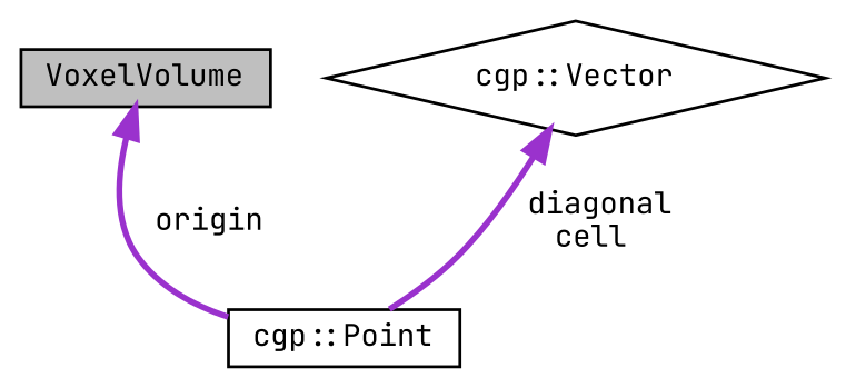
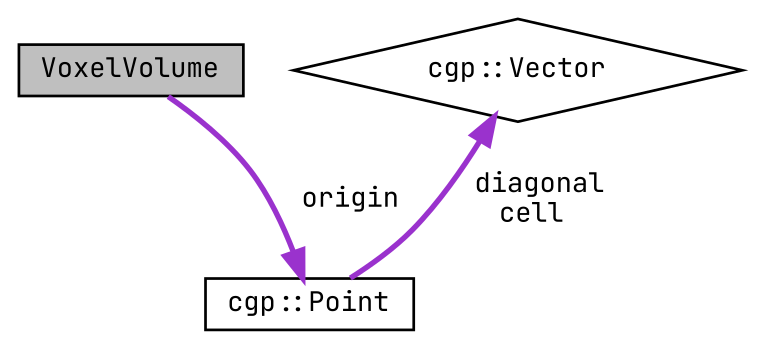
  digraph {
    fontname="JetBrains Mono"
    node [color=black fillcolor=white fontname="JetBrains Mono" fontsize=10 shape=box style=filled]
    edge [color=darkorchid3 dir=back fontname="JetBrains Mono" fontsize=10 labelfontname=Helvetica labelfontsize=10 style=bold]
    n1 [fillcolor=grey75 fontcolor=black height=0.2 label=VoxelVolume width=0.4]
    n2 [height=0.2 label="cgp::Vector" shape=diamond width=0.4]
    n3 [height=0.2 label="cgp::Point" width=0.4]
    n2 -> n3 [label=" diagonal\ncell"]
-   n1 -> n3 [label=" origin"]
+   n3 -> n1 [label=" origin"]
  }
